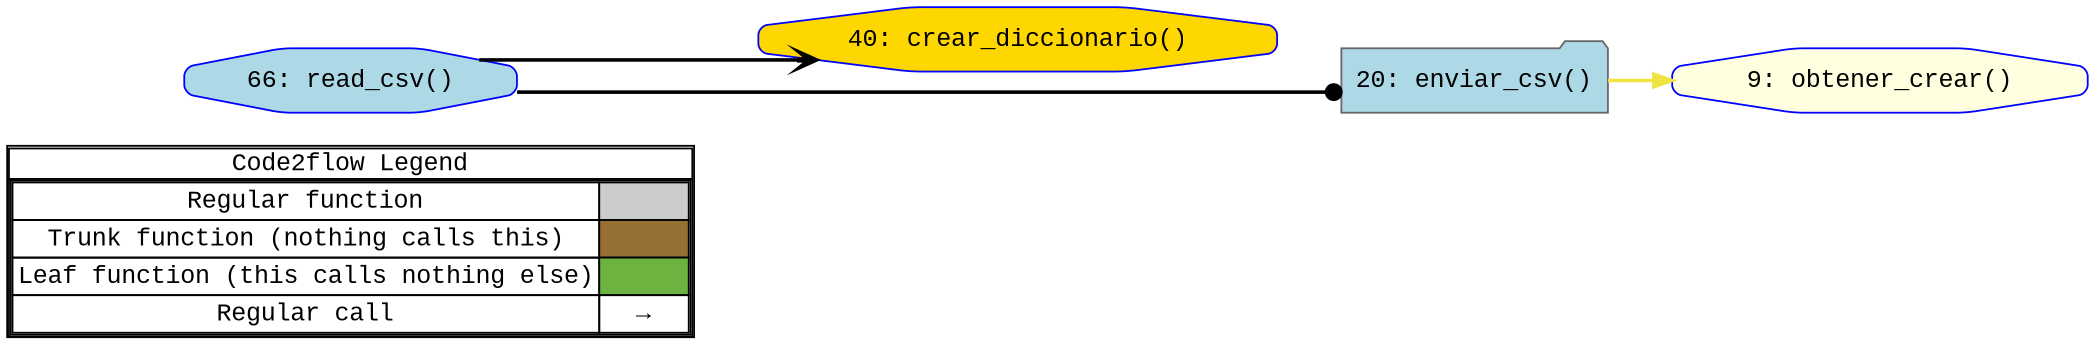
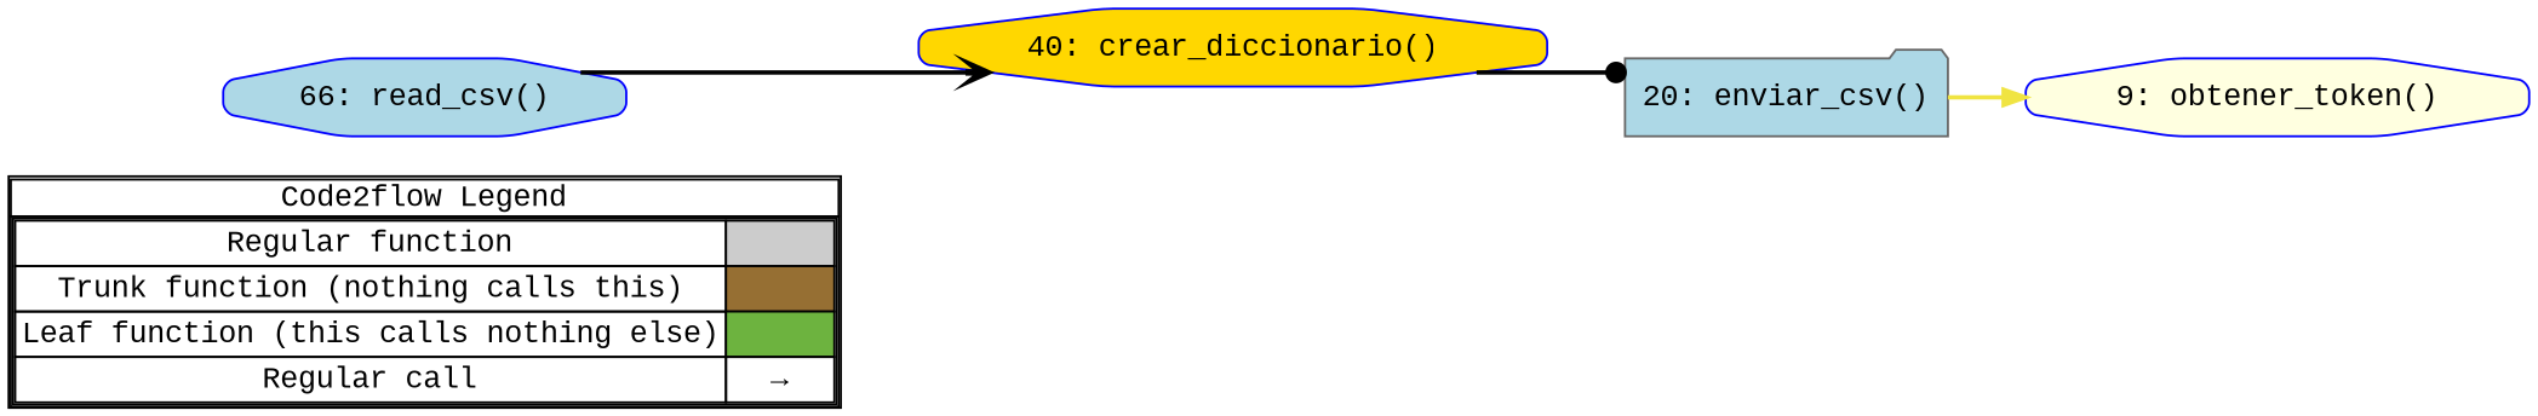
  digraph {
    concentrate=true
    fontname="Liberation Mono"
    rankdir=LR
    splines=ortho
    node [fontname="Liberation Mono" shape=octagon color=blue fillcolor=lightblue style="rounded,filled"]
    edge [color="#000000" fontname="Liberation Mono" penwidth=2]
    n1 [label=<         <table cellspacing="0" cellpadding="0" border="1"><tr><td>Code2flow Legend</td></tr><tr><td>         <table cellspacing="0">         <tr><td>Regular function</td><td width="50px" bgcolor='#cccccc'></td></tr>         <tr><td>Trunk function (nothing calls this)</td><td bgcolor='#966F33'></td></tr>         <tr><td>Leaf function (this calls nothing else)</td><td bgcolor='#6db33f'></td></tr>         <tr><td>Regular call</td><td><font color='black'>&#8594;</font></td></tr>         </table></td></tr></table>         > margin=0 shape=none color="" fillcolor="" style=""]
    n2 [fillcolor=gold label="40: crear_diccionario()"]
    n3 [color=gray40 label="20: enviar_csv()" shape=folder]
-   n4 [fillcolor=lightyellow label="9: obtener_crear()"]
+   n4 [fillcolor=lightyellow label="9: obtener_token()"]
    n5 [label="66: read_csv()"]
    subgraph sub_1 {
      label=legend
      rank=min
      n1
    }
    subgraph sub_2 {
      label="File: enviar_tablas"
      style=dotted
      n2
      n3
      n4
      n5
    }
    n3 -> n4 [color="#F0E442"]
    n5 -> n2 [arrowhead=vee]
-   n5 -> n3 [arrowhead=dot]
+   n2 -> n3 [arrowhead=dot]
  }
